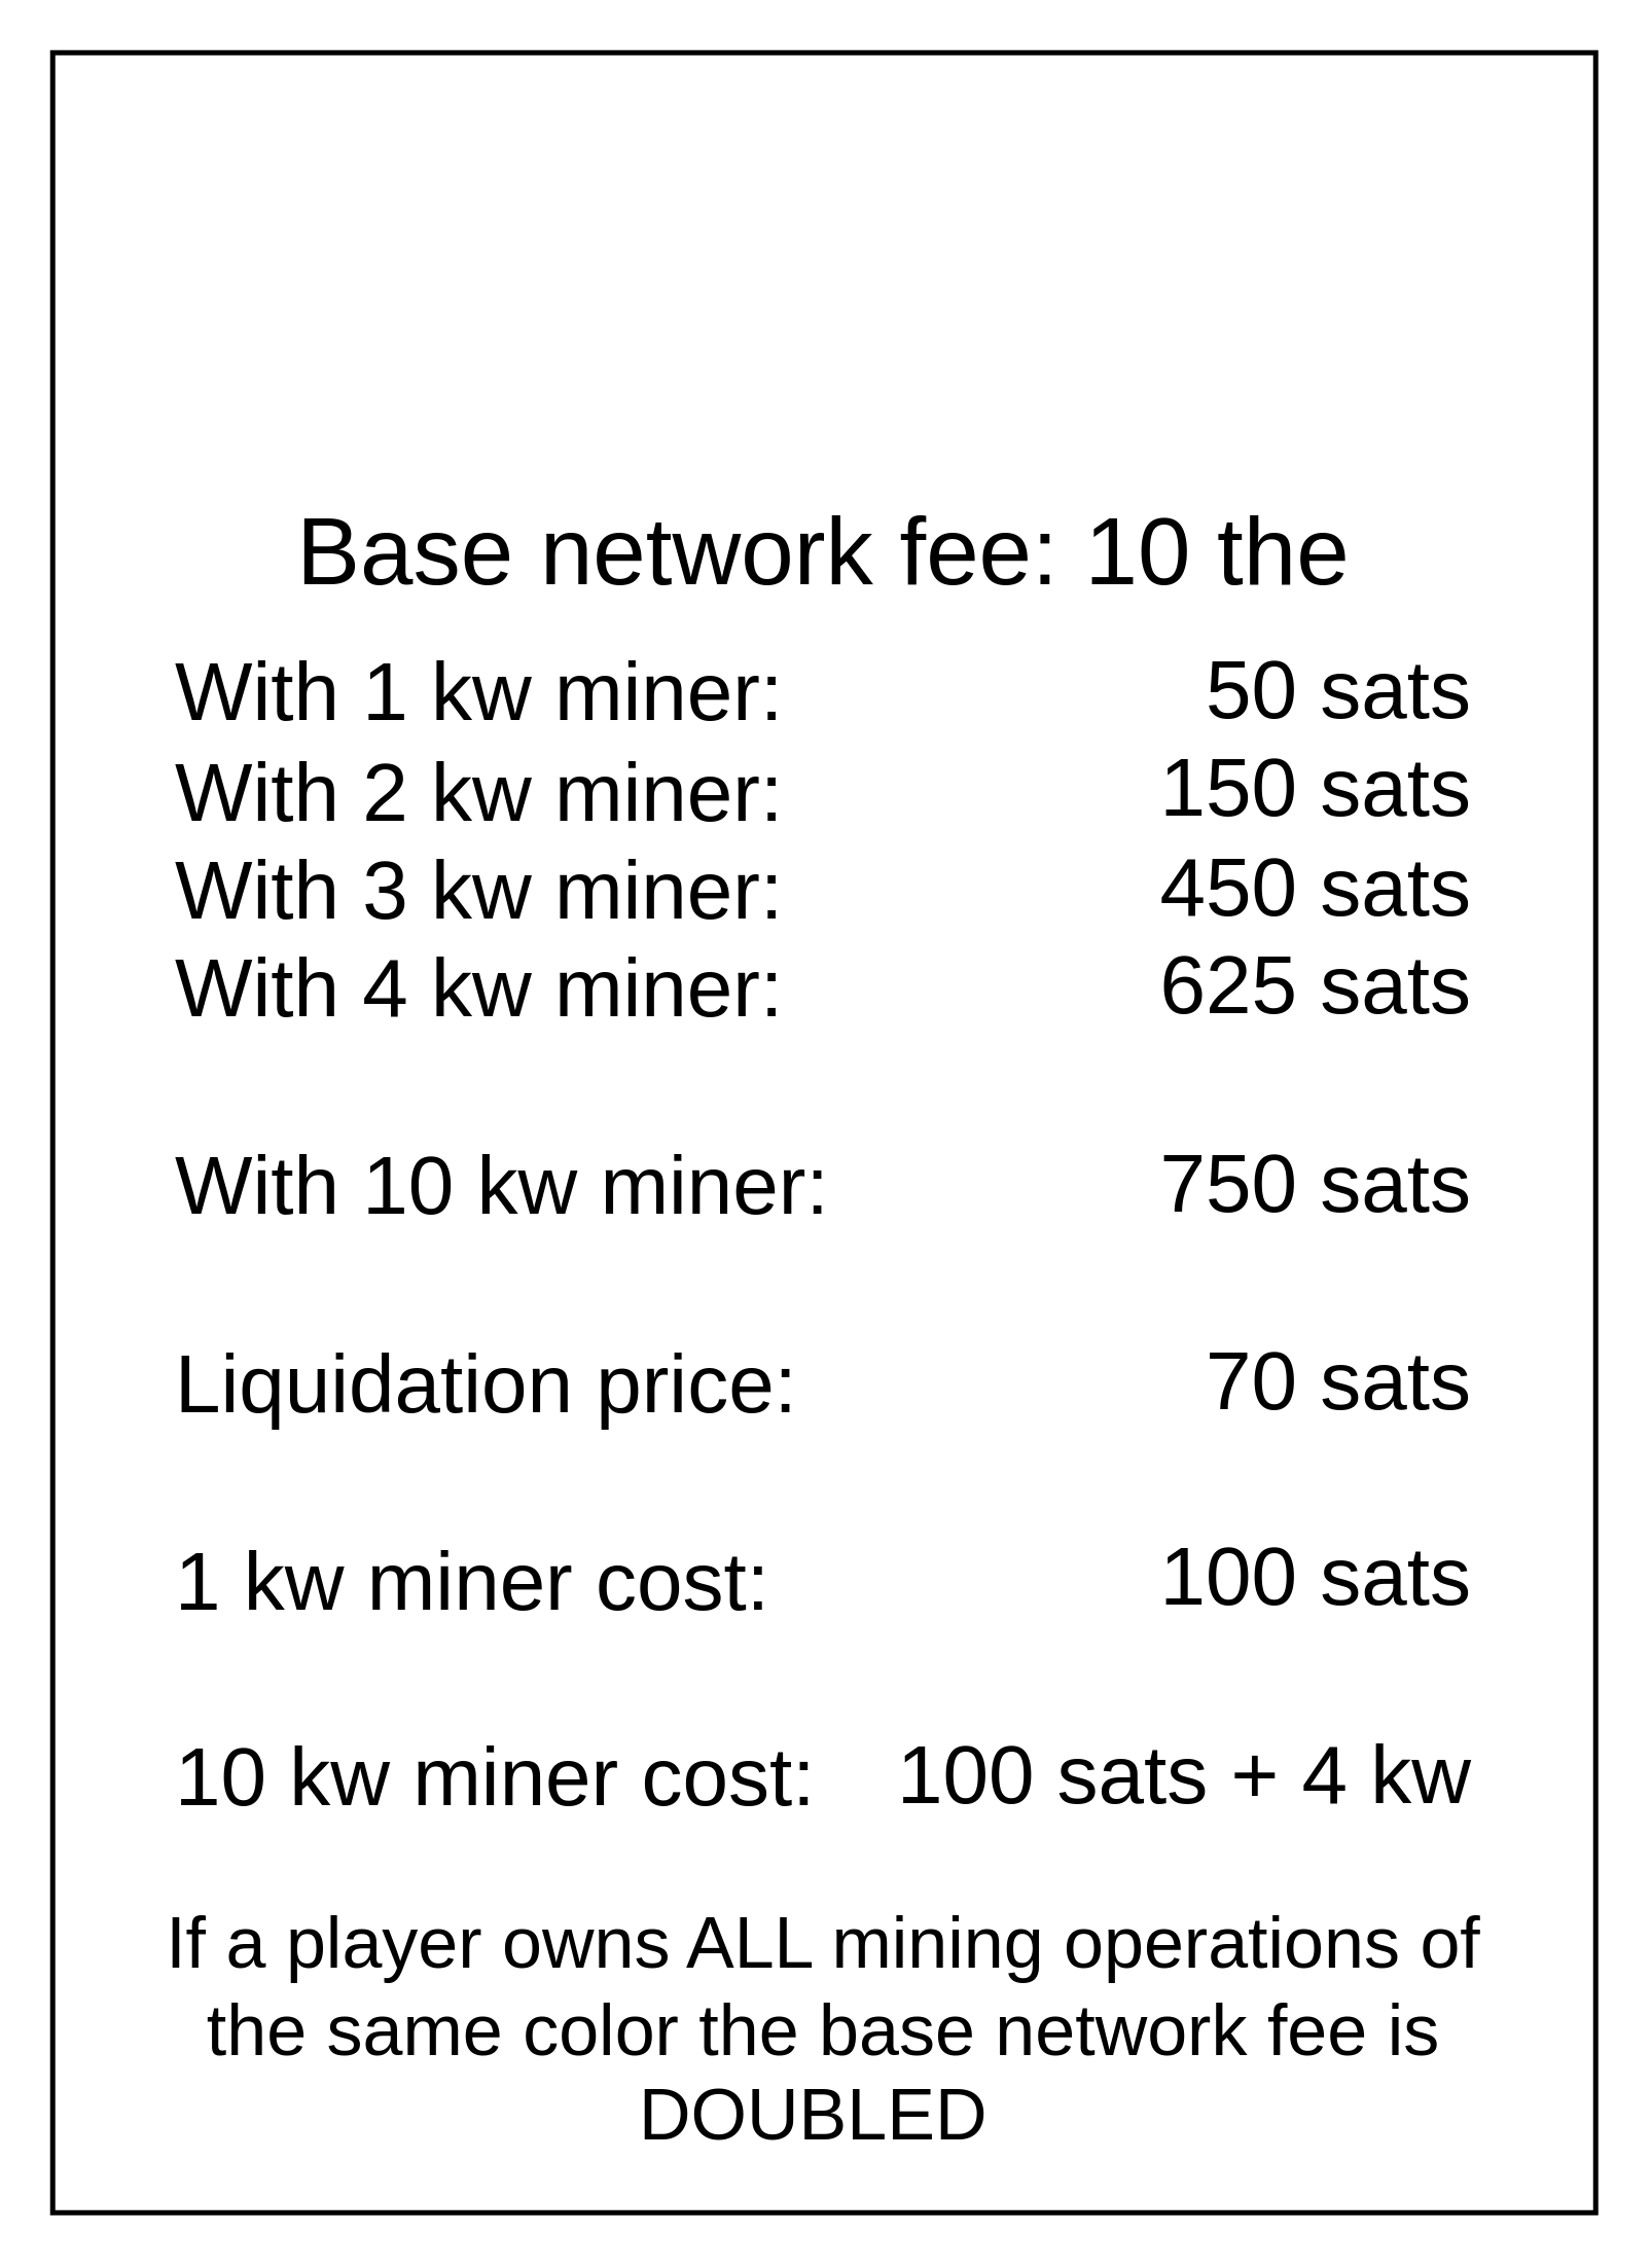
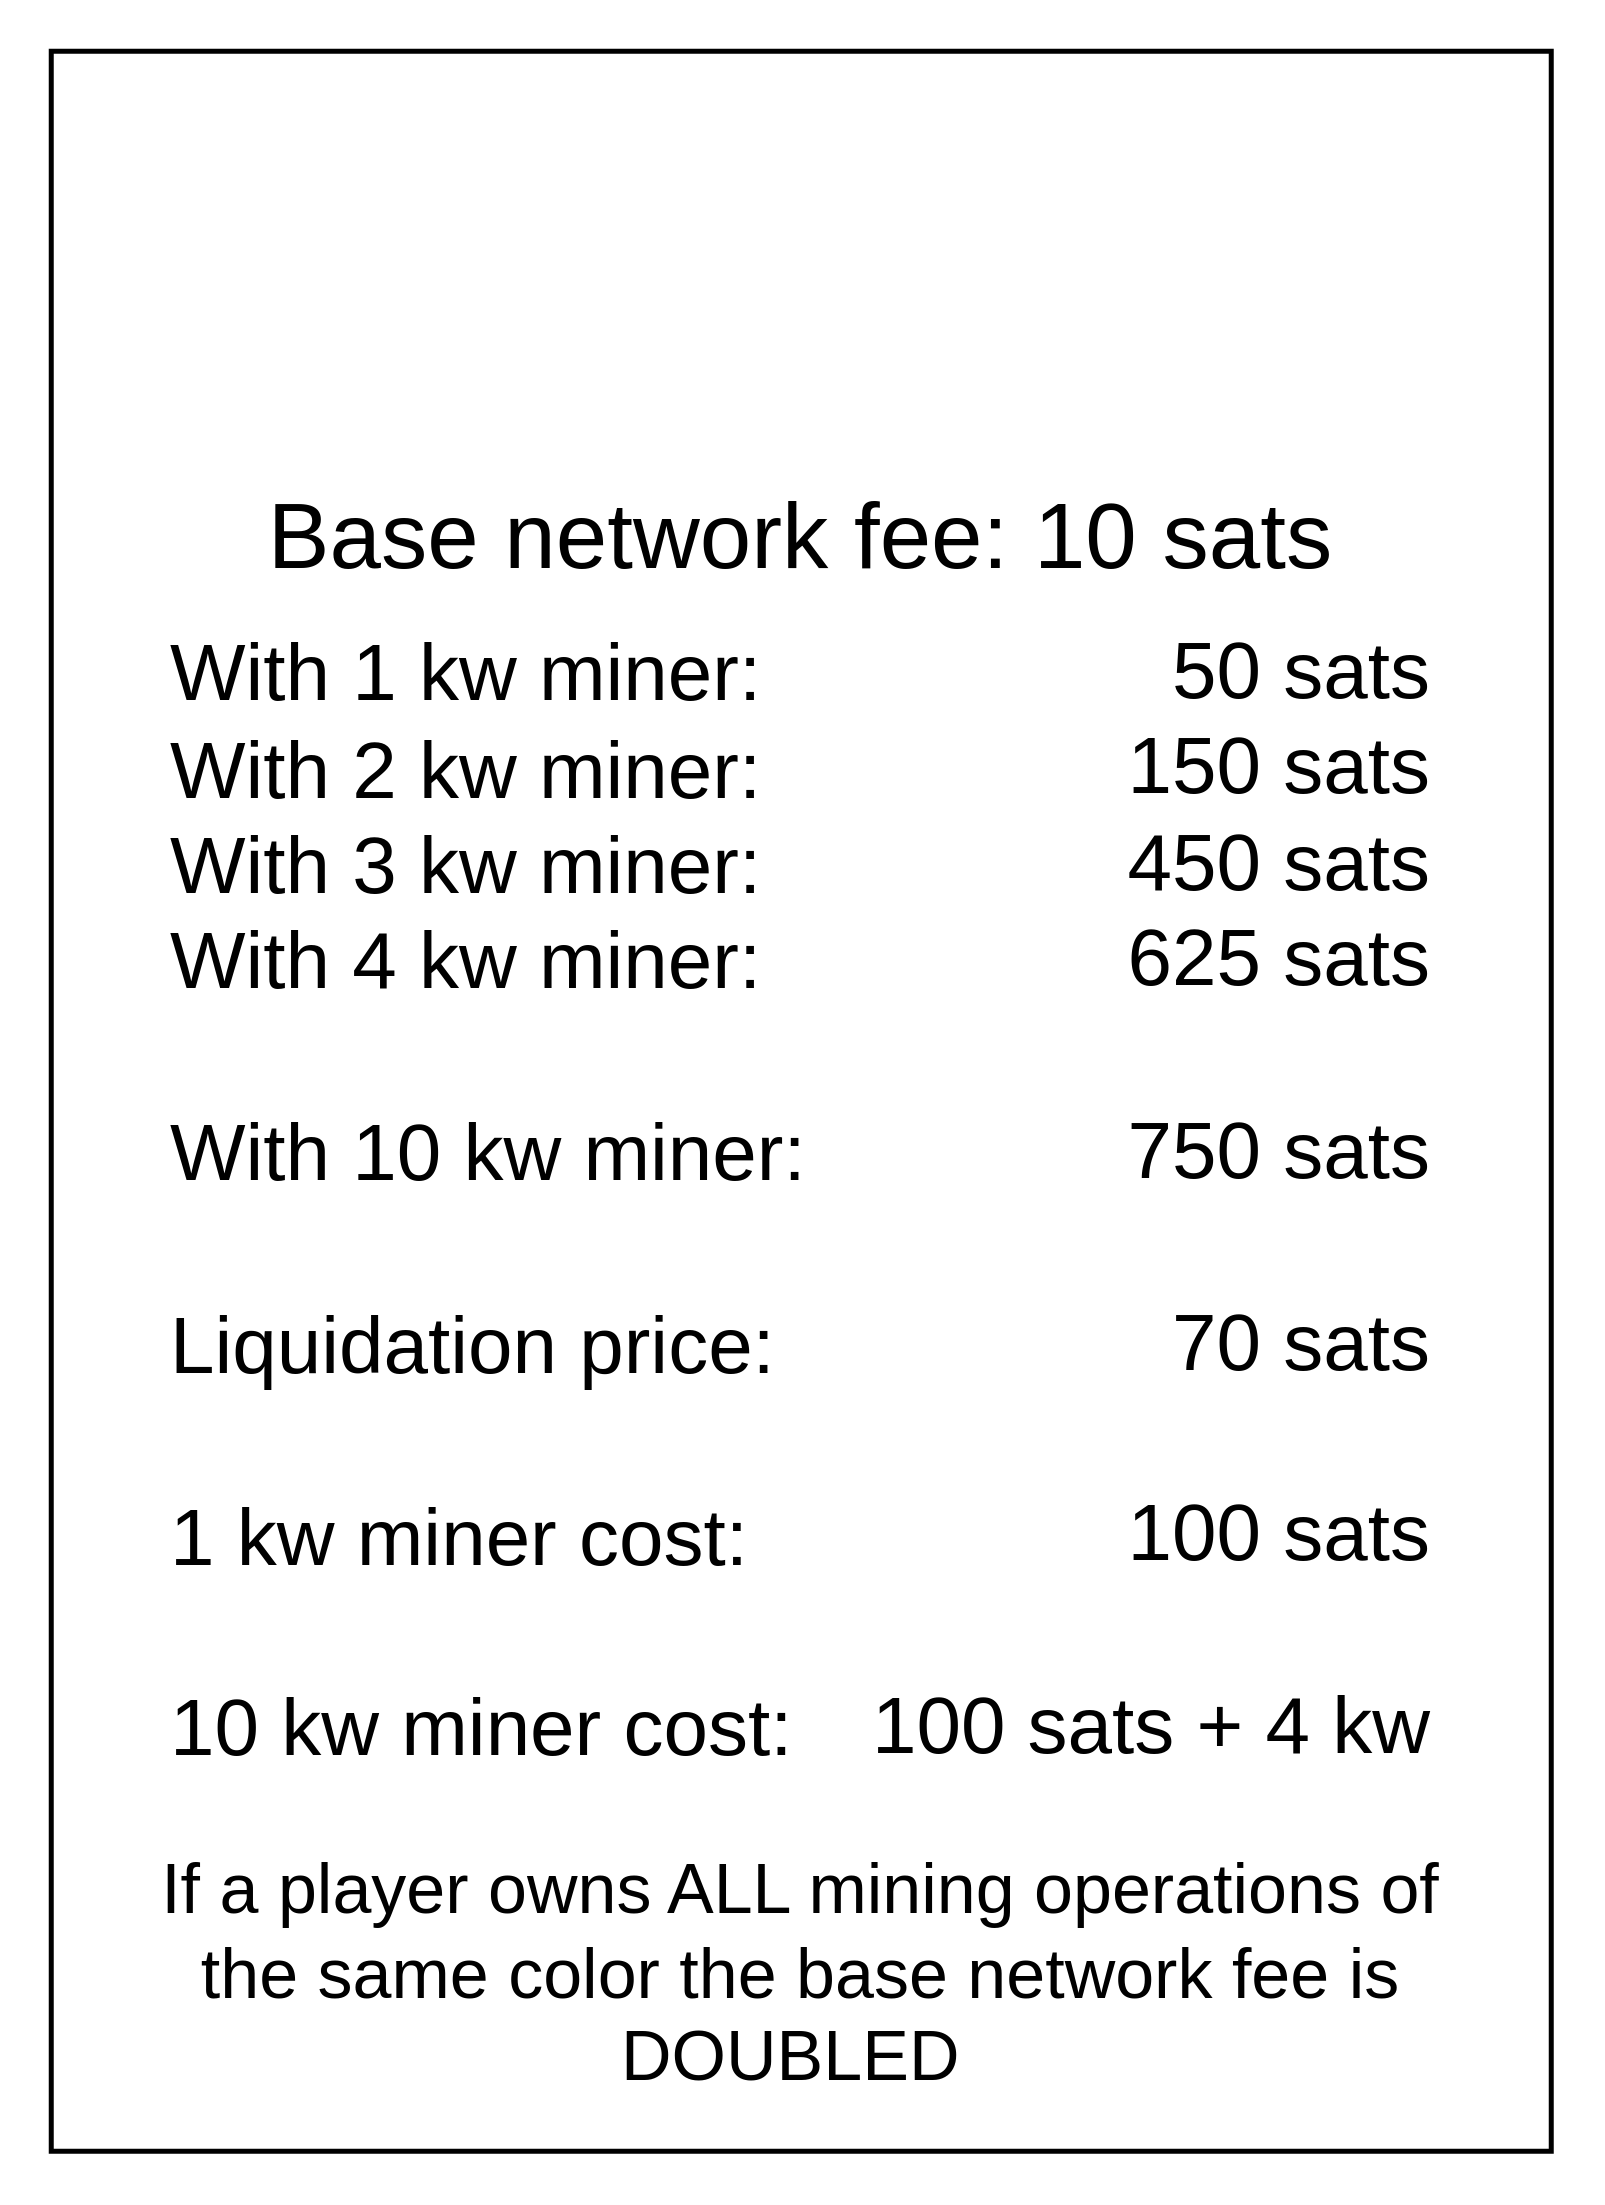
  <mxCell id="0" />
  <mxCell id="1" parent="0" />
  <mxCell id="2" value="" style="rounded=0;whiteSpace=wrap;html=1;strokeWidth=2;" parent="1" vertex="1"><mxGeometry x="20" y="20" width="600" height="840" as="geometry" /></mxCell>
- <mxCell id="3" value="&lt;font style=&quot;font-size: 37px;&quot;&gt;Base network fee: 10 the&lt;/font&gt;" style="text;html=1;strokeColor=none;fillColor=none;align=center;verticalAlign=middle;whiteSpace=wrap;rounded=0;" parent="1" vertex="1"><mxGeometry x="105" y="190" width="430" height="50" as="geometry" /></mxCell>
+ <mxCell id="3" value="&lt;font style=&quot;font-size: 37px;&quot;&gt;Base network fee: 10 sats&lt;/font&gt;" style="text;html=1;strokeColor=none;fillColor=none;align=center;verticalAlign=middle;whiteSpace=wrap;rounded=0;" parent="1" vertex="1"><mxGeometry x="105" y="190" width="430" height="50" as="geometry" /></mxCell>
  <mxCell id="4" value="&lt;font style=&quot;font-size: 28px;&quot;&gt;If a player owns ALL mining operations of the same color the base network fee is DOUBLED&amp;nbsp;&lt;/font&gt;" style="text;html=1;strokeColor=none;fillColor=none;align=center;verticalAlign=middle;whiteSpace=wrap;rounded=0;" parent="1" vertex="1"><mxGeometry x="55" y="730" width="530" height="118" as="geometry" /></mxCell>
  <mxCell id="5" value="&lt;div style=&quot;&quot;&gt;&lt;span style=&quot;font-size: 32px; background-color: initial;&quot;&gt;With 1 kw miner:&lt;/span&gt;&lt;/div&gt;&lt;font style=&quot;font-size: 32px;&quot;&gt;With 2 kw miner:&lt;br&gt;With 3 kw miner:&lt;br&gt;With 4 kw miner:&lt;br&gt;&lt;br&gt;With 10 kw miner:&lt;br&gt;&lt;br&gt;Liquidation price:&lt;br&gt;&lt;br&gt;1 kw miner cost:&lt;br&gt;&lt;br&gt;10 kw miner cost:&lt;br&gt;&lt;/font&gt;" style="text;html=1;strokeColor=none;fillColor=none;align=left;verticalAlign=middle;whiteSpace=wrap;rounded=0;" parent="1" vertex="1"><mxGeometry x="66" y="230" width="270" height="500" as="geometry" /></mxCell>
  <mxCell id="6" value="&lt;div style=&quot;font-size: 32px;&quot;&gt;50 sats&lt;br&gt;150 sats&lt;br&gt;450 sats&lt;br&gt;625 sats&lt;br&gt;&lt;br&gt;750 sats&lt;br&gt;&lt;br&gt;70 sats&lt;br&gt;&lt;br&gt;100 sats&lt;br&gt;&lt;br&gt;100 sats + 4 kw&lt;/div&gt;&lt;div style=&quot;font-size: 32px;&quot;&gt;&lt;br&gt;&lt;/div&gt;" style="text;html=1;strokeColor=none;fillColor=none;align=right;verticalAlign=middle;whiteSpace=wrap;rounded=0;" parent="1" vertex="1"><mxGeometry x="330" y="188" width="244" height="620" as="geometry" /></mxCell>
